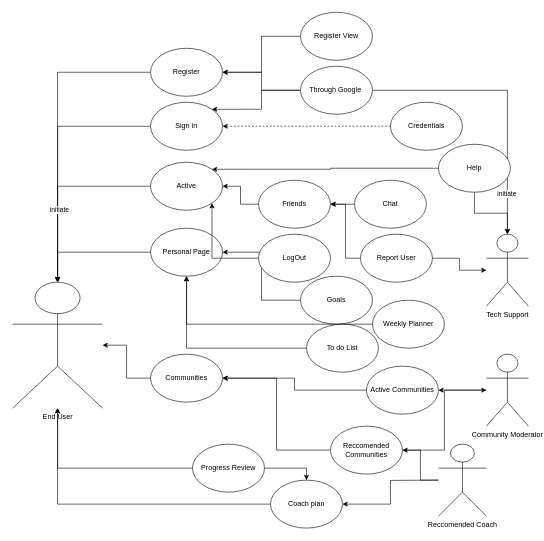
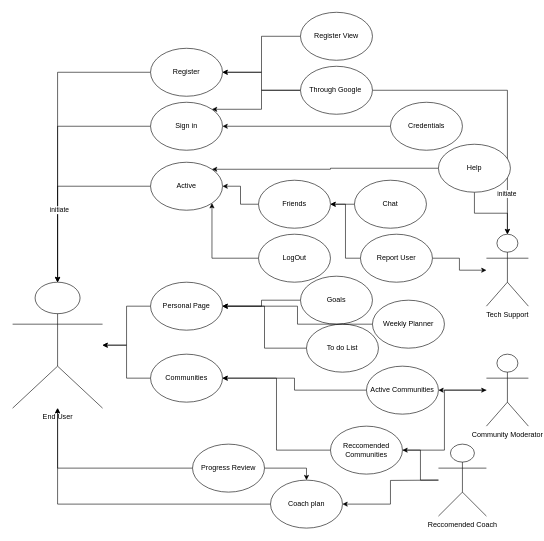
  <mxCell id="0" />
  <mxCell id="1" parent="0" />
  <mxCell id="2" style="edgeStyle=orthogonalEdgeStyle;rounded=0;orthogonalLoop=1;jettySize=auto;html=1;" parent="1" source="3" target="22" edge="1"><mxGeometry relative="1" as="geometry" /></mxCell>
  <mxCell id="3" value="Register" style="ellipse;whiteSpace=wrap;html=1;" parent="1" vertex="1"><mxGeometry x="250" y="80" width="120" height="80" as="geometry" /></mxCell>
  <mxCell id="4" style="edgeStyle=orthogonalEdgeStyle;rounded=0;orthogonalLoop=1;jettySize=auto;html=1;" parent="1" source="5" target="22" edge="1"><mxGeometry relative="1" as="geometry" /></mxCell>
  <mxCell id="5" value="Sign in" style="ellipse;whiteSpace=wrap;html=1;" parent="1" vertex="1"><mxGeometry x="250" y="170" width="120" height="80" as="geometry" /></mxCell>
  <mxCell id="6" style="edgeStyle=orthogonalEdgeStyle;rounded=0;orthogonalLoop=1;jettySize=auto;html=1;" parent="1" source="8" target="22" edge="1"><mxGeometry relative="1" as="geometry" /></mxCell>
  <mxCell id="7" value="initiate" style="edgeLabel;html=1;align=center;verticalAlign=middle;resizable=0;points=[];" vertex="1" connectable="0" parent="6"><mxGeometry x="0.232" y="2" relative="1" as="geometry"><mxPoint as="offset" /></mxGeometry></mxCell>
  <mxCell id="8" value="Active" style="ellipse;whiteSpace=wrap;html=1;" parent="1" vertex="1"><mxGeometry x="250" y="270" width="120" height="80" as="geometry" /></mxCell>
  <mxCell id="9" style="edgeStyle=orthogonalEdgeStyle;rounded=0;orthogonalLoop=1;jettySize=auto;html=1;entryX=1;entryY=0.5;entryDx=0;entryDy=0;" parent="1" source="10" target="26" edge="1"><mxGeometry relative="1" as="geometry" /></mxCell>
  <mxCell id="10" value="Goals" style="ellipse;whiteSpace=wrap;html=1;" parent="1" vertex="1"><mxGeometry x="500" y="460" width="120" height="80" as="geometry" /></mxCell>
  <mxCell id="11" style="edgeStyle=orthogonalEdgeStyle;rounded=0;orthogonalLoop=1;jettySize=auto;html=1;" parent="1" source="12" target="22" edge="1"><mxGeometry relative="1" as="geometry" /></mxCell>
  <mxCell id="12" value="Communities" style="ellipse;whiteSpace=wrap;html=1;" parent="1" vertex="1"><mxGeometry x="250" y="590" width="120" height="80" as="geometry" /></mxCell>
  <mxCell id="13" style="edgeStyle=orthogonalEdgeStyle;rounded=0;orthogonalLoop=1;jettySize=auto;html=1;entryX=1;entryY=0.5;entryDx=0;entryDy=0;" parent="1" source="14" target="3" edge="1"><mxGeometry relative="1" as="geometry" /></mxCell>
  <mxCell id="14" value="Register View" style="ellipse;whiteSpace=wrap;html=1;" parent="1" vertex="1"><mxGeometry x="500" y="20" width="120" height="80" as="geometry" /></mxCell>
  <mxCell id="15" style="edgeStyle=orthogonalEdgeStyle;rounded=0;orthogonalLoop=1;jettySize=auto;html=1;" parent="1" source="19" target="3" edge="1"><mxGeometry relative="1" as="geometry" /></mxCell>
  <mxCell id="16" style="edgeStyle=orthogonalEdgeStyle;rounded=0;orthogonalLoop=1;jettySize=auto;html=1;entryX=1;entryY=0;entryDx=0;entryDy=0;" parent="1" source="19" target="5" edge="1"><mxGeometry relative="1" as="geometry" /></mxCell>
  <mxCell id="17" style="edgeStyle=orthogonalEdgeStyle;rounded=0;orthogonalLoop=1;jettySize=auto;html=1;exitX=1;exitY=0.5;exitDx=0;exitDy=0;" parent="1" source="19" target="41" edge="1"><mxGeometry relative="1" as="geometry" /></mxCell>
  <mxCell id="18" value="initiate" style="edgeLabel;html=1;align=center;verticalAlign=middle;resizable=0;points=[];" vertex="1" connectable="0" parent="17"><mxGeometry x="0.708" y="-2" relative="1" as="geometry"><mxPoint as="offset" /></mxGeometry></mxCell>
  <mxCell id="19" value="Through Google&amp;nbsp;" style="ellipse;whiteSpace=wrap;html=1;" parent="1" vertex="1"><mxGeometry x="500" y="110" width="120" height="80" as="geometry" /></mxCell>
- <mxCell id="20" style="edgeStyle=orthogonalEdgeStyle;rounded=0;orthogonalLoop=1;jettySize=auto;html=1;entryX=1;entryY=0.5;entryDx=0;entryDy=0;dashed=1;" parent="1" source="21" target="5" edge="1"><mxGeometry relative="1" as="geometry" /></mxCell>
+ <mxCell id="20" style="edgeStyle=orthogonalEdgeStyle;rounded=0;orthogonalLoop=1;jettySize=auto;html=1;entryX=1;entryY=0.5;entryDx=0;entryDy=0;" parent="1" source="21" target="5" edge="1"><mxGeometry relative="1" as="geometry" /></mxCell>
  <mxCell id="21" value="Credentials" style="ellipse;whiteSpace=wrap;html=1;" parent="1" vertex="1"><mxGeometry x="650" y="170" width="120" height="80" as="geometry" /></mxCell>
  <mxCell id="22" value="End User" style="shape=umlActor;verticalLabelPosition=bottom;verticalAlign=top;html=1;outlineConnect=0;" parent="1" vertex="1"><mxGeometry x="20" y="470" width="150" height="210" as="geometry" /></mxCell>
  <mxCell id="23" style="edgeStyle=orthogonalEdgeStyle;rounded=0;orthogonalLoop=1;jettySize=auto;html=1;exitX=0;exitY=0.5;exitDx=0;exitDy=0;entryX=1;entryY=0.5;entryDx=0;entryDy=0;" parent="1" source="24" target="8" edge="1"><mxGeometry relative="1" as="geometry" /></mxCell>
  <mxCell id="24" value="Friends" style="ellipse;whiteSpace=wrap;html=1;" parent="1" vertex="1"><mxGeometry x="430" y="300" width="120" height="80" as="geometry" /></mxCell>
  <mxCell id="25" style="edgeStyle=orthogonalEdgeStyle;rounded=0;orthogonalLoop=1;jettySize=auto;html=1;" parent="1" source="26" target="22" edge="1"><mxGeometry relative="1" as="geometry" /></mxCell>
- <mxCell id="26" value="Personal Page" style="ellipse;whiteSpace=wrap;html=1;" parent="1" vertex="1"><mxGeometry x="250" y="380" width="120" height="80" as="geometry" /></mxCell>
+ <mxCell id="26" value="Personal Page" style="ellipse;whiteSpace=wrap;html=1;" parent="1" vertex="1"><mxGeometry x="250" y="470" width="120" height="80" as="geometry" /></mxCell>
  <mxCell id="27" style="edgeStyle=orthogonalEdgeStyle;rounded=0;orthogonalLoop=1;jettySize=auto;html=1;" parent="1" source="28" target="26" edge="1"><mxGeometry relative="1" as="geometry" /></mxCell>
  <mxCell id="28" value="To do List" style="ellipse;whiteSpace=wrap;html=1;" parent="1" vertex="1"><mxGeometry x="510" y="540" width="120" height="80" as="geometry" /></mxCell>
  <mxCell id="29" style="edgeStyle=orthogonalEdgeStyle;rounded=0;orthogonalLoop=1;jettySize=auto;html=1;" parent="1" source="31" target="22" edge="1"><mxGeometry relative="1" as="geometry" /></mxCell>
  <mxCell id="30" style="edgeStyle=orthogonalEdgeStyle;rounded=0;orthogonalLoop=1;jettySize=auto;html=1;entryX=0.5;entryY=0;entryDx=0;entryDy=0;" parent="1" source="31" target="35" edge="1"><mxGeometry relative="1" as="geometry" /></mxCell>
  <mxCell id="31" value="Progress Review" style="ellipse;whiteSpace=wrap;html=1;" parent="1" vertex="1"><mxGeometry x="320" y="740" width="120" height="80" as="geometry" /></mxCell>
  <mxCell id="32" style="edgeStyle=orthogonalEdgeStyle;rounded=0;orthogonalLoop=1;jettySize=auto;html=1;" parent="1" source="33" target="26" edge="1"><mxGeometry relative="1" as="geometry" /></mxCell>
  <mxCell id="33" value="Weekly Planner" style="ellipse;whiteSpace=wrap;html=1;" parent="1" vertex="1"><mxGeometry x="620" y="500" width="120" height="80" as="geometry" /></mxCell>
  <mxCell id="34" style="edgeStyle=orthogonalEdgeStyle;rounded=0;orthogonalLoop=1;jettySize=auto;html=1;" parent="1" source="35" target="22" edge="1"><mxGeometry relative="1" as="geometry" /></mxCell>
  <mxCell id="35" value="Coach plan" style="ellipse;whiteSpace=wrap;html=1;" parent="1" vertex="1"><mxGeometry x="450" y="800" width="120" height="80" as="geometry" /></mxCell>
  <mxCell id="36" style="edgeStyle=orthogonalEdgeStyle;rounded=0;orthogonalLoop=1;jettySize=auto;html=1;" parent="1" source="37" target="12" edge="1"><mxGeometry relative="1" as="geometry" /></mxCell>
  <mxCell id="37" value="Active Communities" style="ellipse;whiteSpace=wrap;html=1;" parent="1" vertex="1"><mxGeometry x="610" y="610" width="120" height="80" as="geometry" /></mxCell>
  <mxCell id="38" style="edgeStyle=orthogonalEdgeStyle;rounded=0;orthogonalLoop=1;jettySize=auto;html=1;" parent="1" source="40" target="43" edge="1"><mxGeometry relative="1" as="geometry" /></mxCell>
  <mxCell id="39" style="edgeStyle=orthogonalEdgeStyle;rounded=0;orthogonalLoop=1;jettySize=auto;html=1;entryX=1;entryY=0.5;entryDx=0;entryDy=0;" parent="1" source="40" target="12" edge="1"><mxGeometry relative="1" as="geometry" /></mxCell>
  <mxCell id="40" value="Reccomended Communities" style="ellipse;whiteSpace=wrap;html=1;" parent="1" vertex="1"><mxGeometry x="550" y="710" width="120" height="80" as="geometry" /></mxCell>
  <mxCell id="41" value="Tech Support" style="shape=umlActor;verticalLabelPosition=bottom;verticalAlign=top;html=1;outlineConnect=0;" parent="1" vertex="1"><mxGeometry x="810" y="390" width="70" height="120" as="geometry" /></mxCell>
  <mxCell id="42" style="edgeStyle=orthogonalEdgeStyle;rounded=0;orthogonalLoop=1;jettySize=auto;html=1;" parent="1" source="43" target="37" edge="1"><mxGeometry relative="1" as="geometry" /></mxCell>
  <mxCell id="43" value="Community Moderator" style="shape=umlActor;verticalLabelPosition=bottom;verticalAlign=top;html=1;outlineConnect=0;" parent="1" vertex="1"><mxGeometry x="810" y="590" width="70" height="120" as="geometry" /></mxCell>
  <mxCell id="44" style="edgeStyle=orthogonalEdgeStyle;rounded=0;orthogonalLoop=1;jettySize=auto;html=1;entryX=1;entryY=0;entryDx=0;entryDy=0;" parent="1" source="46" target="8" edge="1"><mxGeometry relative="1" as="geometry" /></mxCell>
  <mxCell id="45" style="edgeStyle=orthogonalEdgeStyle;rounded=0;orthogonalLoop=1;jettySize=auto;html=1;" parent="1" source="46" target="41" edge="1"><mxGeometry relative="1" as="geometry" /></mxCell>
  <mxCell id="46" value="Help" style="ellipse;whiteSpace=wrap;html=1;" parent="1" vertex="1"><mxGeometry x="730" y="240" width="120" height="80" as="geometry" /></mxCell>
  <mxCell id="47" style="edgeStyle=orthogonalEdgeStyle;rounded=0;orthogonalLoop=1;jettySize=auto;html=1;entryX=1;entryY=0.5;entryDx=0;entryDy=0;" parent="1" target="35" edge="1"><mxGeometry relative="1" as="geometry"><mxPoint x="730" y="800" as="sourcePoint" /></mxGeometry></mxCell>
  <mxCell id="48" style="edgeStyle=orthogonalEdgeStyle;rounded=0;orthogonalLoop=1;jettySize=auto;html=1;entryX=1;entryY=0.5;entryDx=0;entryDy=0;" parent="1" source="49" target="40" edge="1"><mxGeometry relative="1" as="geometry" /></mxCell>
  <mxCell id="49" value="Reccomended Coach" style="shape=umlActor;verticalLabelPosition=bottom;verticalAlign=top;html=1;outlineConnect=0;" parent="1" vertex="1"><mxGeometry x="730" y="740" width="80" height="120" as="geometry" /></mxCell>
  <mxCell id="50" style="edgeStyle=orthogonalEdgeStyle;rounded=0;orthogonalLoop=1;jettySize=auto;html=1;entryX=1;entryY=1;entryDx=0;entryDy=0;" parent="1" source="51" target="8" edge="1"><mxGeometry relative="1" as="geometry" /></mxCell>
  <mxCell id="51" value="LogOut" style="ellipse;whiteSpace=wrap;html=1;" parent="1" vertex="1"><mxGeometry x="430" y="390" width="120" height="80" as="geometry" /></mxCell>
  <mxCell id="52" style="edgeStyle=orthogonalEdgeStyle;rounded=0;orthogonalLoop=1;jettySize=auto;html=1;exitX=0;exitY=0.5;exitDx=0;exitDy=0;entryX=1;entryY=0.5;entryDx=0;entryDy=0;" parent="1" source="53" target="24" edge="1"><mxGeometry relative="1" as="geometry" /></mxCell>
  <mxCell id="53" value="Chat" style="ellipse;whiteSpace=wrap;html=1;" parent="1" vertex="1"><mxGeometry x="590" y="300" width="120" height="80" as="geometry" /></mxCell>
  <mxCell id="54" style="edgeStyle=orthogonalEdgeStyle;rounded=0;orthogonalLoop=1;jettySize=auto;html=1;entryX=1;entryY=0.5;entryDx=0;entryDy=0;" parent="1" source="56" target="24" edge="1"><mxGeometry relative="1" as="geometry" /></mxCell>
  <mxCell id="55" style="edgeStyle=orthogonalEdgeStyle;rounded=0;orthogonalLoop=1;jettySize=auto;html=1;" parent="1" source="56" target="41" edge="1"><mxGeometry relative="1" as="geometry" /></mxCell>
  <mxCell id="56" value="Report User" style="ellipse;whiteSpace=wrap;html=1;" parent="1" vertex="1"><mxGeometry x="600" y="390" width="120" height="80" as="geometry" /></mxCell>
